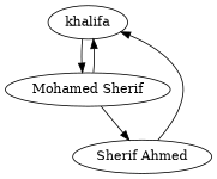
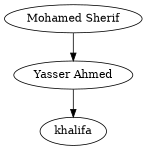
  digraph {
    n1 [label=khalifa]
    n2 [label="Mohamed Sherif"]
-   n3 [label="Sherif Ahmed"]
-   n1 -> n2
-   n2 -> n1
+   n3 [label="Yasser Ahmed"]
    n2 -> n3
    n3 -> n1
  }
